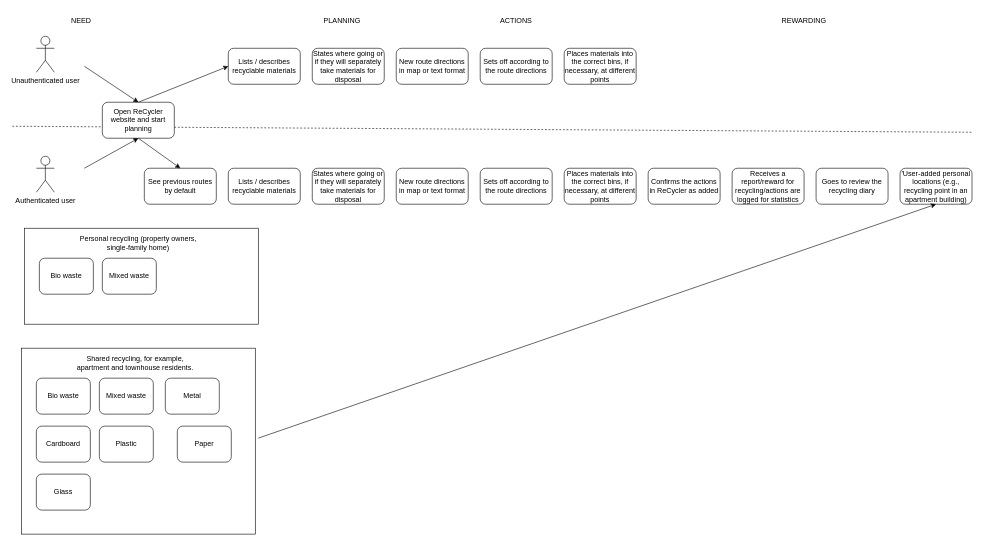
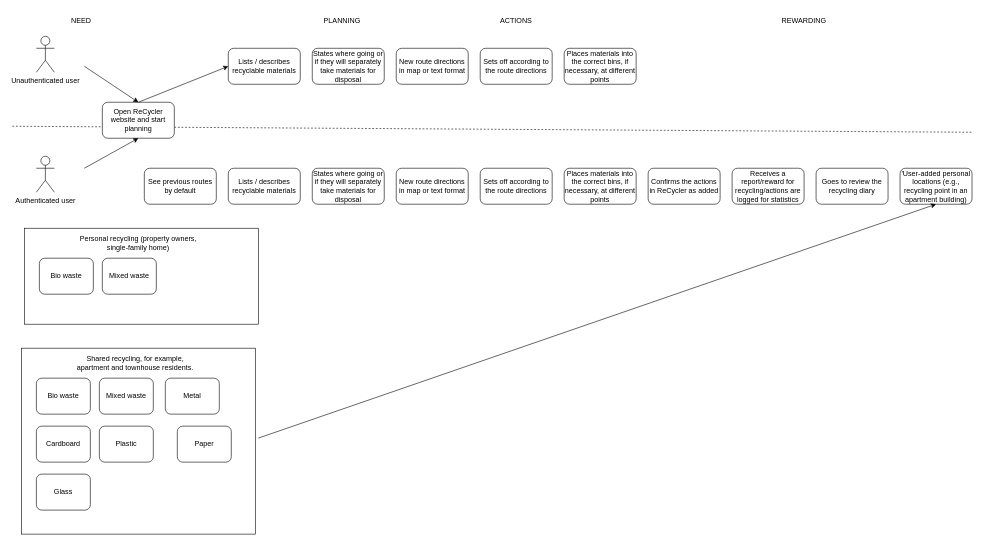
  <mxCell id="0" />
  <mxCell id="1" parent="0" />
  <mxCell id="2" value="" style="rounded=0;whiteSpace=wrap;html=1;" vertex="1" parent="1"><mxGeometry x="35" y="580" width="390" height="310" as="geometry" /></mxCell>
  <mxCell id="3" value="" style="endArrow=none;dashed=1;html=1;rounded=0;" edge="1" parent="1"><mxGeometry width="50" height="50" relative="1" as="geometry"><mxPoint x="20" y="210" as="sourcePoint" /><mxPoint x="1620" y="220" as="targetPoint" /></mxGeometry></mxCell>
  <mxCell id="4" value="Unauthenticated user" style="shape=umlActor;verticalLabelPosition=bottom;verticalAlign=top;html=1;outlineConnect=0;" vertex="1" parent="1"><mxGeometry x="60" y="60" width="30" height="60" as="geometry" /></mxCell>
  <mxCell id="5" value="Authenticated user" style="shape=umlActor;verticalLabelPosition=bottom;verticalAlign=top;html=1;outlineConnect=0;" vertex="1" parent="1"><mxGeometry x="60" y="260" width="30" height="60" as="geometry" /></mxCell>
  <mxCell id="6" value="Open ReCycler website and start planning" style="rounded=1;whiteSpace=wrap;html=1;" vertex="1" parent="1"><mxGeometry x="170" y="170" width="120" height="60" as="geometry" /></mxCell>
  <mxCell id="7" value="See previous routes by default" style="rounded=1;whiteSpace=wrap;html=1;" vertex="1" parent="1"><mxGeometry x="240" y="280" width="120" height="60" as="geometry" /></mxCell>
  <mxCell id="8" value="Lists / describes recyclable materials" style="rounded=1;whiteSpace=wrap;html=1;" vertex="1" parent="1"><mxGeometry x="380" y="280" width="120" height="60" as="geometry" /></mxCell>
  <mxCell id="9" value="Lists / describes recyclable materials" style="rounded=1;whiteSpace=wrap;html=1;" vertex="1" parent="1"><mxGeometry x="380" y="80" width="120" height="60" as="geometry" /></mxCell>
  <mxCell id="10" value="States where going or if they will separately take materials for disposal" style="rounded=1;whiteSpace=wrap;html=1;" vertex="1" parent="1"><mxGeometry x="520" y="280" width="120" height="60" as="geometry" /></mxCell>
  <mxCell id="11" value="States where going or if they will separately take materials for disposal" style="rounded=1;whiteSpace=wrap;html=1;" vertex="1" parent="1"><mxGeometry x="520" y="80" width="120" height="60" as="geometry" /></mxCell>
  <mxCell id="12" value="New route directions in map or text format" style="rounded=1;whiteSpace=wrap;html=1;" vertex="1" parent="1"><mxGeometry x="660" y="80" width="120" height="60" as="geometry" /></mxCell>
  <mxCell id="13" value="New route directions in map or text format" style="rounded=1;whiteSpace=wrap;html=1;" vertex="1" parent="1"><mxGeometry x="660" y="280" width="120" height="60" as="geometry" /></mxCell>
  <mxCell id="14" value="Sets off according to the route directions" style="rounded=1;whiteSpace=wrap;html=1;" vertex="1" parent="1"><mxGeometry x="800" y="80" width="120" height="60" as="geometry" /></mxCell>
  <mxCell id="15" value="Sets off according to the route directions" style="rounded=1;whiteSpace=wrap;html=1;" vertex="1" parent="1"><mxGeometry x="800" y="280" width="120" height="60" as="geometry" /></mxCell>
  <mxCell id="16" value="Places materials into the correct bins, if necessary, at different points" style="rounded=1;whiteSpace=wrap;html=1;" vertex="1" parent="1"><mxGeometry x="940" y="80" width="120" height="60" as="geometry" /></mxCell>
  <mxCell id="17" value="Places materials into the correct bins, if necessary, at different points" style="rounded=1;whiteSpace=wrap;html=1;" vertex="1" parent="1"><mxGeometry x="940" y="280" width="120" height="60" as="geometry" /></mxCell>
  <mxCell id="18" value="Confirms the actions in ReCycler as added" style="rounded=1;whiteSpace=wrap;html=1;" vertex="1" parent="1"><mxGeometry x="1080" y="280" width="120" height="60" as="geometry" /></mxCell>
  <mxCell id="19" value="Receives a report/reward for recycling/actions are logged for statistics" style="rounded=1;whiteSpace=wrap;html=1;" vertex="1" parent="1"><mxGeometry x="1220" y="280" width="120" height="60" as="geometry" /></mxCell>
  <mxCell id="20" value="Goes to review the recycling diary" style="rounded=1;whiteSpace=wrap;html=1;" vertex="1" parent="1"><mxGeometry x="1360" y="280" width="120" height="60" as="geometry" /></mxCell>
  <mxCell id="21" value="'User-added personal locations (e.g., recycling point in an apartment building)" style="rounded=1;whiteSpace=wrap;html=1;" vertex="1" parent="1"><mxGeometry x="1500" y="280" width="120" height="60" as="geometry" /></mxCell>
  <mxCell id="22" value="" style="endArrow=classic;html=1;rounded=0;entryX=0.5;entryY=0;entryDx=0;entryDy=0;" edge="1" parent="1" target="6"><mxGeometry width="50" height="50" relative="1" as="geometry"><mxPoint x="140" y="110" as="sourcePoint" /><mxPoint x="930" y="420" as="targetPoint" /></mxGeometry></mxCell>
  <mxCell id="23" value="" style="endArrow=classic;html=1;rounded=0;entryX=0.5;entryY=1;entryDx=0;entryDy=0;" edge="1" parent="1" target="6"><mxGeometry width="50" height="50" relative="1" as="geometry"><mxPoint x="140" y="280" as="sourcePoint" /><mxPoint x="240" y="180" as="targetPoint" /></mxGeometry></mxCell>
  <mxCell id="24" value="" style="endArrow=classic;html=1;rounded=0;entryX=0;entryY=0.5;entryDx=0;entryDy=0;exitX=0.5;exitY=0;exitDx=0;exitDy=0;" edge="1" parent="1" source="6" target="9"><mxGeometry width="50" height="50" relative="1" as="geometry"><mxPoint x="150" y="120" as="sourcePoint" /><mxPoint x="240" y="180" as="targetPoint" /></mxGeometry></mxCell>
- <mxCell id="25" value="" style="endArrow=classic;html=1;rounded=0;entryX=0.5;entryY=0;entryDx=0;entryDy=0;exitX=0.5;exitY=1;exitDx=0;exitDy=0;" edge="1" parent="1" source="6" target="7"><mxGeometry width="50" height="50" relative="1" as="geometry"><mxPoint x="300" y="210" as="sourcePoint" /><mxPoint x="390" y="120" as="targetPoint" /></mxGeometry></mxCell>
  <mxCell id="26" value="Bio waste" style="rounded=1;whiteSpace=wrap;html=1;" vertex="1" parent="1"><mxGeometry x="60" y="630" width="90" height="60" as="geometry" /></mxCell>
  <mxCell id="27" value="Mixed waste" style="rounded=1;whiteSpace=wrap;html=1;" vertex="1" parent="1"><mxGeometry x="165" y="630" width="90" height="60" as="geometry" /></mxCell>
  <mxCell id="28" value="Cardboard" style="rounded=1;whiteSpace=wrap;html=1;" vertex="1" parent="1"><mxGeometry x="60" y="710" width="90" height="60" as="geometry" /></mxCell>
  <mxCell id="29" value="Metal" style="rounded=1;whiteSpace=wrap;html=1;" vertex="1" parent="1"><mxGeometry x="275" y="630" width="90" height="60" as="geometry" /></mxCell>
  <mxCell id="30" value="Plastic" style="rounded=1;whiteSpace=wrap;html=1;" vertex="1" parent="1"><mxGeometry x="165" y="710" width="90" height="60" as="geometry" /></mxCell>
  <mxCell id="31" value="Shared recycling, for example, apartment and townhouse residents." style="text;html=1;strokeColor=none;fillColor=none;align=center;verticalAlign=middle;whiteSpace=wrap;rounded=0;" vertex="1" parent="1"><mxGeometry x="115" y="590" width="220" height="30" as="geometry" /></mxCell>
  <mxCell id="32" value="Paper" style="rounded=1;whiteSpace=wrap;html=1;" vertex="1" parent="1"><mxGeometry x="295" y="710" width="90" height="60" as="geometry" /></mxCell>
  <mxCell id="33" value="Glass" style="rounded=1;whiteSpace=wrap;html=1;" vertex="1" parent="1"><mxGeometry x="60" y="790" width="90" height="60" as="geometry" /></mxCell>
  <mxCell id="34" value="" style="rounded=0;whiteSpace=wrap;html=1;" vertex="1" parent="1"><mxGeometry x="40" y="380" width="390" height="160" as="geometry" /></mxCell>
  <mxCell id="35" value="Bio waste" style="rounded=1;whiteSpace=wrap;html=1;" vertex="1" parent="1"><mxGeometry x="65" y="430" width="90" height="60" as="geometry" /></mxCell>
  <mxCell id="36" value="Mixed waste" style="rounded=1;whiteSpace=wrap;html=1;" vertex="1" parent="1"><mxGeometry x="170" y="430" width="90" height="60" as="geometry" /></mxCell>
  <mxCell id="37" value="Personal recycling (property owners, single-family home)" style="text;html=1;strokeColor=none;fillColor=none;align=center;verticalAlign=middle;whiteSpace=wrap;rounded=0;" vertex="1" parent="1"><mxGeometry x="120" y="390" width="220" height="30" as="geometry" /></mxCell>
  <mxCell id="38" value="" style="endArrow=classic;html=1;rounded=0;entryX=0.5;entryY=1;entryDx=0;entryDy=0;" edge="1" parent="1" target="21"><mxGeometry width="50" height="50" relative="1" as="geometry"><mxPoint x="430" y="730" as="sourcePoint" /><mxPoint x="790" y="760" as="targetPoint" /></mxGeometry></mxCell>
  <mxCell id="39" value="REWARDING" style="text;html=1;strokeColor=none;fillColor=none;align=center;verticalAlign=middle;whiteSpace=wrap;rounded=0;" vertex="1" parent="1"><mxGeometry x="1310" y="20" width="60" height="30" as="geometry" /></mxCell>
  <mxCell id="40" value="ACTIONS" style="text;html=1;strokeColor=none;fillColor=none;align=center;verticalAlign=middle;whiteSpace=wrap;rounded=0;" vertex="1" parent="1"><mxGeometry x="830" y="20" width="60" height="30" as="geometry" /></mxCell>
  <mxCell id="41" value="PLANNING" style="text;html=1;strokeColor=none;fillColor=none;align=center;verticalAlign=middle;whiteSpace=wrap;rounded=0;" vertex="1" parent="1"><mxGeometry x="540" y="20" width="60" height="30" as="geometry" /></mxCell>
  <mxCell id="42" value="NEED" style="text;html=1;strokeColor=none;fillColor=none;align=center;verticalAlign=middle;whiteSpace=wrap;rounded=0;" vertex="1" parent="1"><mxGeometry x="105" y="20" width="60" height="30" as="geometry" /></mxCell>
